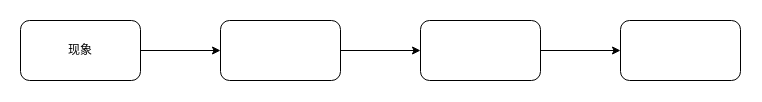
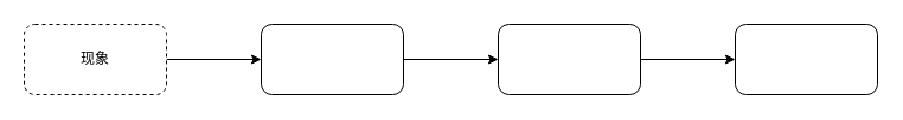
  <mxCell id="0" />
  <mxCell id="1" parent="0" />
  <mxCell id="2" value="" style="edgeStyle=orthogonalEdgeStyle;rounded=0;orthogonalLoop=1;jettySize=auto;html=1;" edge="1" parent="1" source="3" target="5"><mxGeometry relative="1" as="geometry" /></mxCell>
- <mxCell id="3" value="现象" style="rounded=1;whiteSpace=wrap;html=1;" vertex="1" parent="1"><mxGeometry x="20" y="20" width="120" height="60" as="geometry" /></mxCell>
+ <mxCell id="3" value="现象" style="rounded=1;whiteSpace=wrap;html=1;dashed=1;" vertex="1" parent="1"><mxGeometry x="20" y="20" width="120" height="60" as="geometry" /></mxCell>
  <mxCell id="4" value="" style="edgeStyle=orthogonalEdgeStyle;rounded=0;orthogonalLoop=1;jettySize=auto;html=1;" edge="1" parent="1" source="5" target="7"><mxGeometry relative="1" as="geometry" /></mxCell>
  <mxCell id="5" value="" style="whiteSpace=wrap;html=1;rounded=1;" vertex="1" parent="1"><mxGeometry x="220" y="20" width="120" height="60" as="geometry" /></mxCell>
  <mxCell id="6" value="" style="edgeStyle=orthogonalEdgeStyle;rounded=0;orthogonalLoop=1;jettySize=auto;html=1;" edge="1" parent="1" source="7" target="8"><mxGeometry relative="1" as="geometry" /></mxCell>
  <mxCell id="7" value="" style="whiteSpace=wrap;html=1;rounded=1;" vertex="1" parent="1"><mxGeometry x="420" y="20" width="120" height="60" as="geometry" /></mxCell>
  <mxCell id="8" value="" style="whiteSpace=wrap;html=1;rounded=1;" vertex="1" parent="1"><mxGeometry x="620" y="20" width="120" height="60" as="geometry" /></mxCell>
